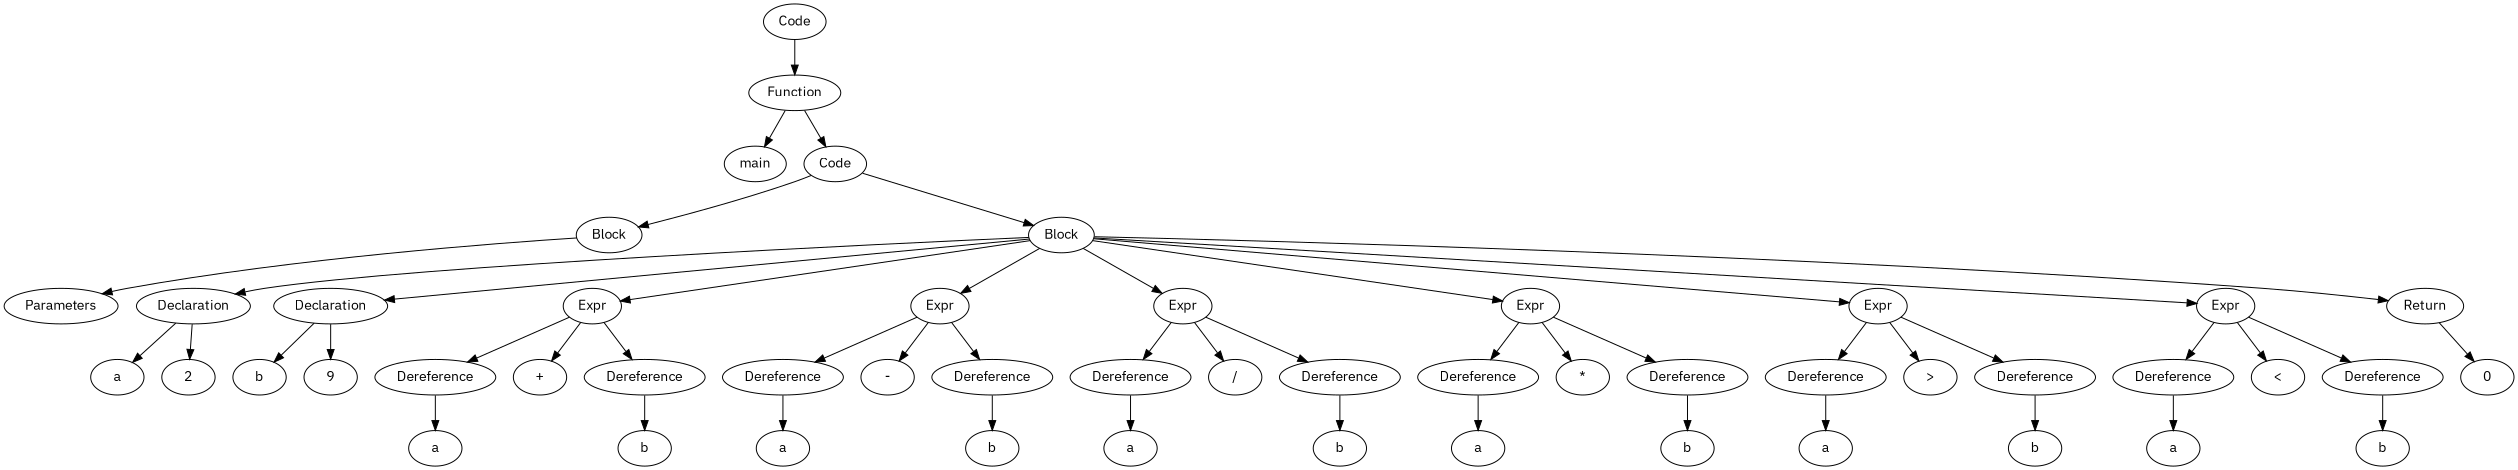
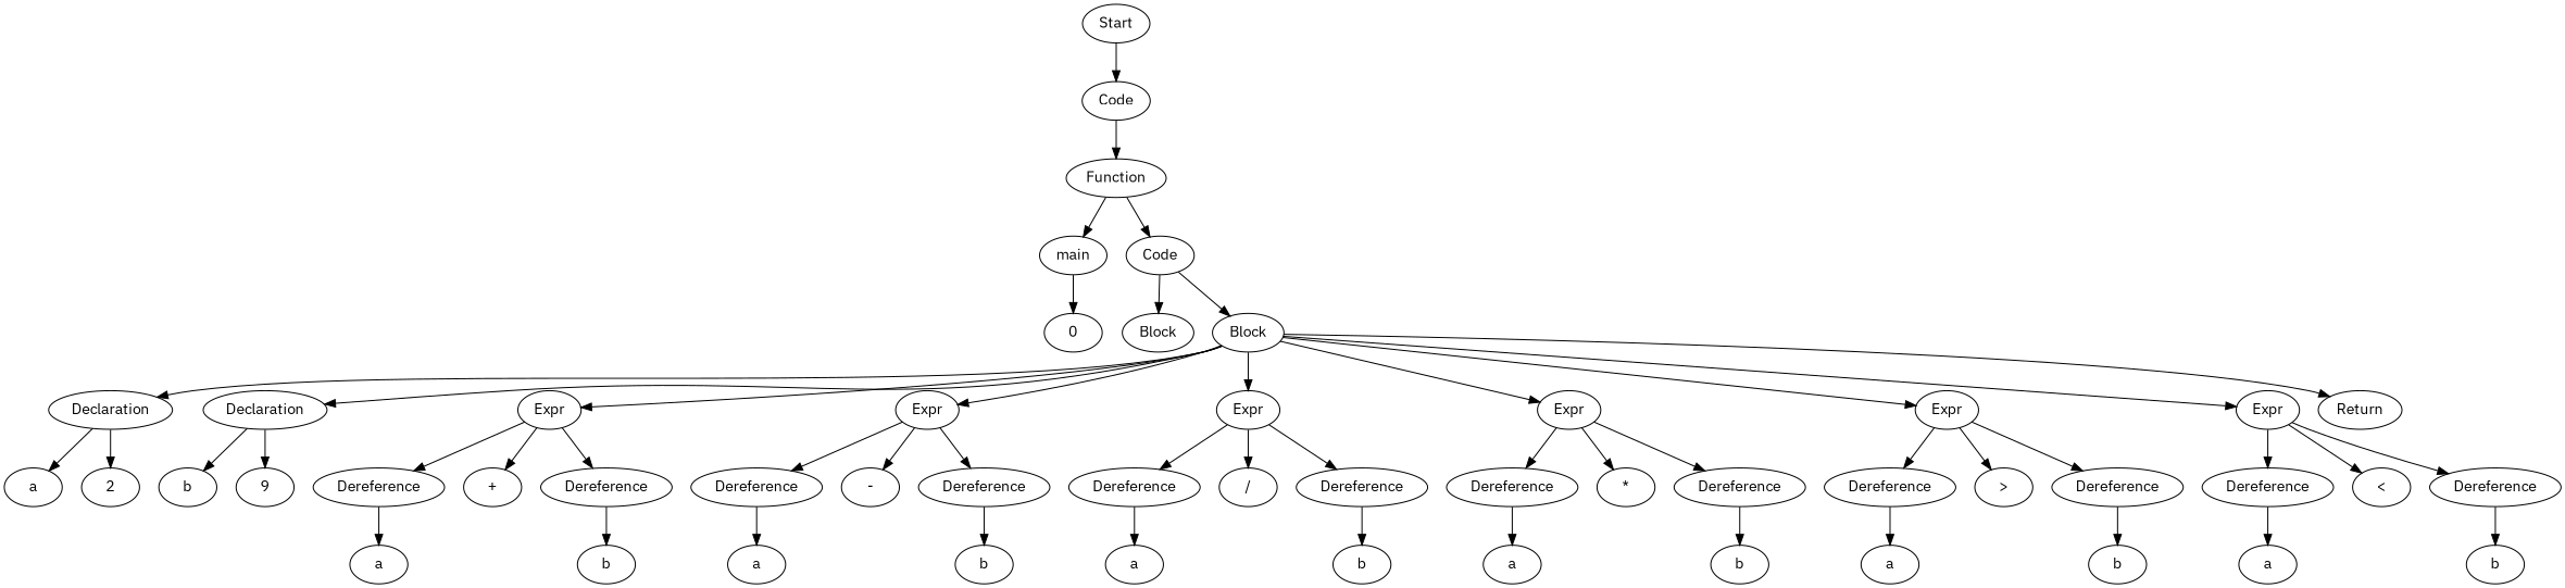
  digraph {
    fontname="IBM Plex Sans"
    node [fontname="IBM Plex Sans"]
    edge [fontname="IBM Plex Sans"]
+   n1 [label=Start]
    n2 [label=Code]
    n3 [label=Function]
    n4 [label=main]
    n5 [label=Code]
    n6 [label=Block]
    n7 [label=Block]
-   n8 [label=Parameters]
    n9 [label=Declaration]
    n10 [label=Declaration]
    n11 [label=Expr]
    n12 [label=Expr]
    n13 [label=Expr]
    n14 [label=Expr]
    n15 [label=Expr]
    n16 [label=Expr]
    n17 [label=Return]
    n18 [label=a]
    n19 [label=2]
    n20 [label=b]
    n21 [label=9]
    n22 [label=Dereference]
    n23 [label="+"]
    n24 [label=Dereference]
    n25 [label=Dereference]
    n26 [label="-"]
    n27 [label=Dereference]
    n28 [label=Dereference]
    n29 [label="/"]
    n30 [label=Dereference]
    n31 [label=Dereference]
    n32 [label="*"]
    n33 [label=Dereference]
    n34 [label=Dereference]
    n35 [label=">"]
    n36 [label=Dereference]
    n37 [label=Dereference]
    n38 [label="<"]
    n39 [label=Dereference]
    n40 [label=0]
    n41 [label=a]
    n42 [label=b]
    n43 [label=a]
    n44 [label=b]
    n45 [label=a]
    n46 [label=b]
    n47 [label=a]
    n48 [label=b]
    n49 [label=a]
    n50 [label=b]
    n51 [label=a]
    n52 [label=b]
+   n1 -> n2
    n2 -> n3
    n3 -> n4
    n3 -> n5
    n5 -> n6
    n5 -> n7
-   n6 -> n8
    n7 -> n9
    n7 -> n10
    n7 -> n11
    n7 -> n12
    n7 -> n13
    n7 -> n14
    n7 -> n15
    n7 -> n16
    n7 -> n17
    n9 -> n18
    n9 -> n19
    n10 -> n20
    n10 -> n21
    n11 -> n22
    n11 -> n23
    n11 -> n24
    n12 -> n25
    n12 -> n26
    n12 -> n27
    n13 -> n28
    n13 -> n29
    n13 -> n30
    n14 -> n31
    n14 -> n32
    n14 -> n33
    n15 -> n34
    n15 -> n35
    n15 -> n36
    n16 -> n37
    n16 -> n38
    n16 -> n39
-   n17 -> n40
+   n4 -> n40
    n22 -> n41
    n24 -> n42
    n25 -> n43
    n27 -> n44
    n28 -> n45
    n30 -> n46
    n31 -> n47
    n33 -> n48
    n34 -> n49
    n36 -> n50
    n37 -> n51
    n39 -> n52
  }
